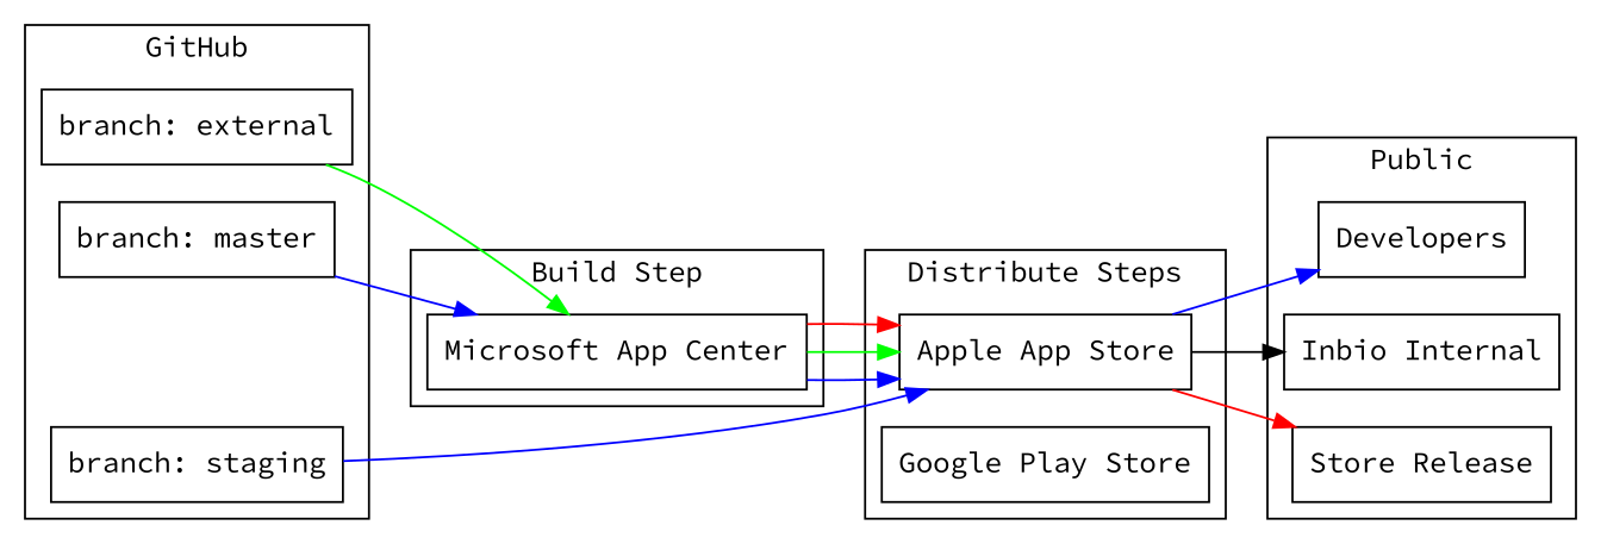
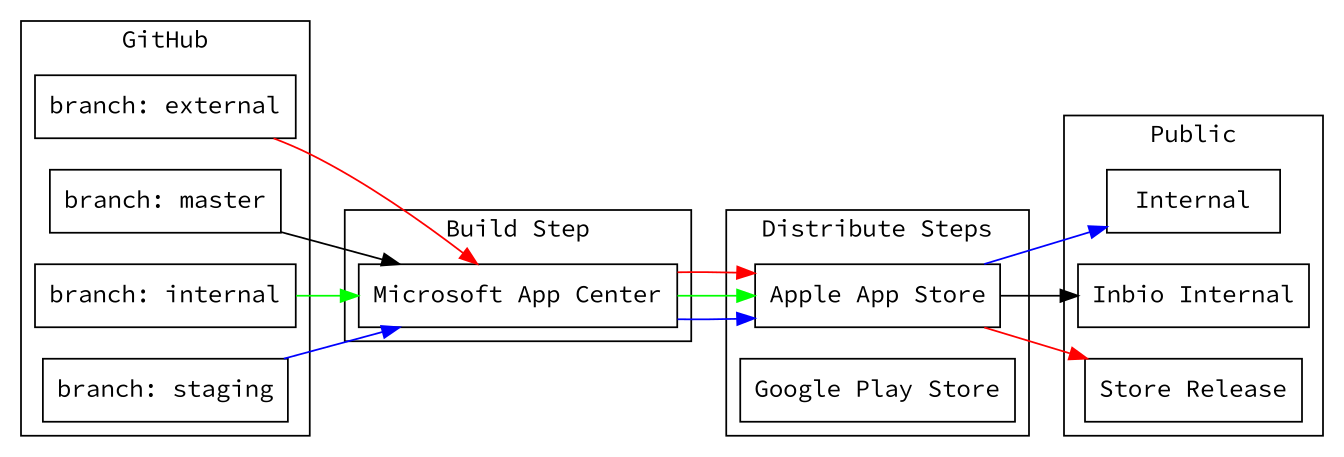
  digraph {
    compound=true
    fontname="Source Code Pro"
    rankdir=LR
    node [Fontcolor=black Style=Filled fillcolor=white fontname="Source Code Pro" shape=box]
    edge [fontname="Source Code Pro" color=blue weight=10]
    n1 [label="branch: master"]
    n2 [label="branch: staging"]
+   n3 [label="branch: internal"]
    n4 [label="branch: external"]
    n5 [label="Microsoft App Center"]
    n6 [label="Apple App Store"]
    n7 [label="Google Play Store"]
-   n8 [label=Developers]
+   n8 [label=Internal]
    n9 [label="Inbio Internal"]
    n10 [label="Store Release"]
    subgraph cluster_1 {
      label=GitHub
      subgraph sub_2 {
        label=GitHub
        rank=same
        n1
        n2
+       n3
        n4
      }
    }
    subgraph cluster_3 {
      label="Build Step"
      n5
    }
    subgraph cluster_4 {
      label="Distribute Steps"
      n6
      n7
    }
    subgraph cluster_5 {
      label=Public
      subgraph sub_6 {
        label=Releases
        rank=same
        n8
        n9
        n10
      }
    }
-   n1 -> n5 [weight=""]
-   n2 -> n6 [weight=""]
-   n4 -> n5 [color=green weight=""]
+   n1 -> n5 [color="" weight=""]
+   n2 -> n5 [weight=""]
+   n3 -> n5 [color=green weight=""]
+   n4 -> n5 [color=red weight=""]
    n5 -> n6
    n5 -> n6 [color=green]
    n5 -> n6 [color=red]
    n6 -> n8
    n6 -> n9 [color=black]
    n6 -> n10 [color=red]
  }
